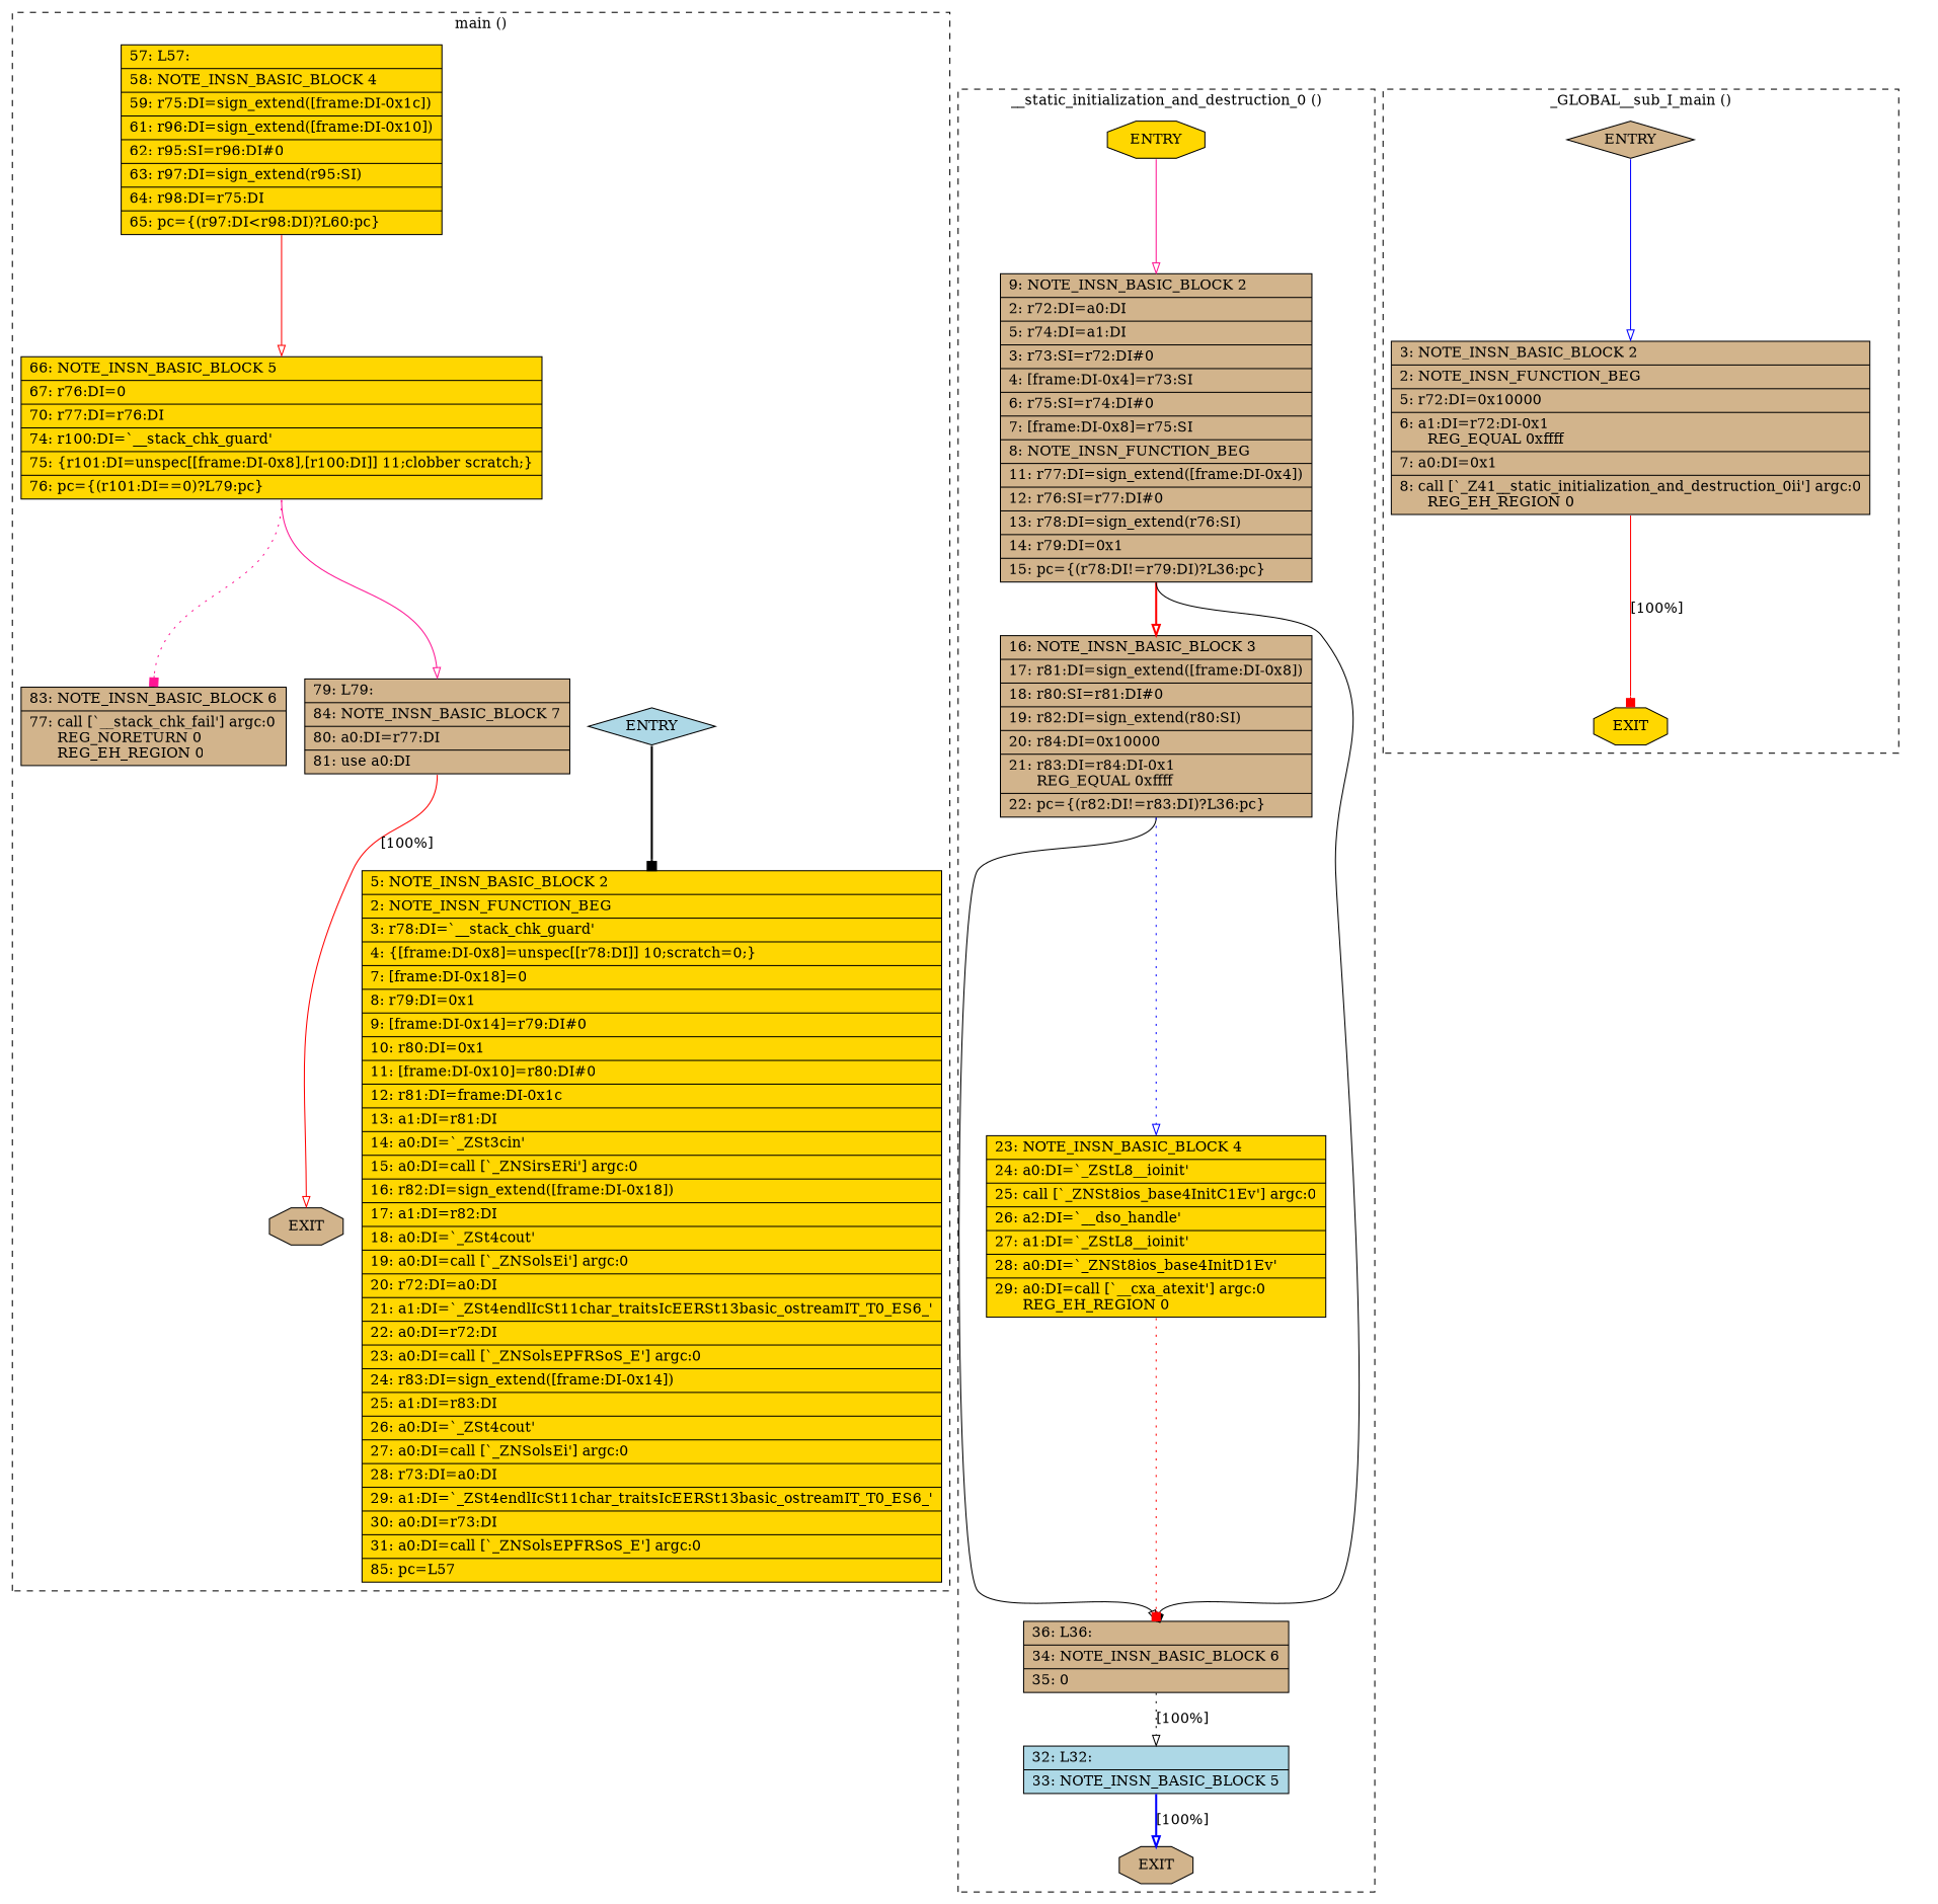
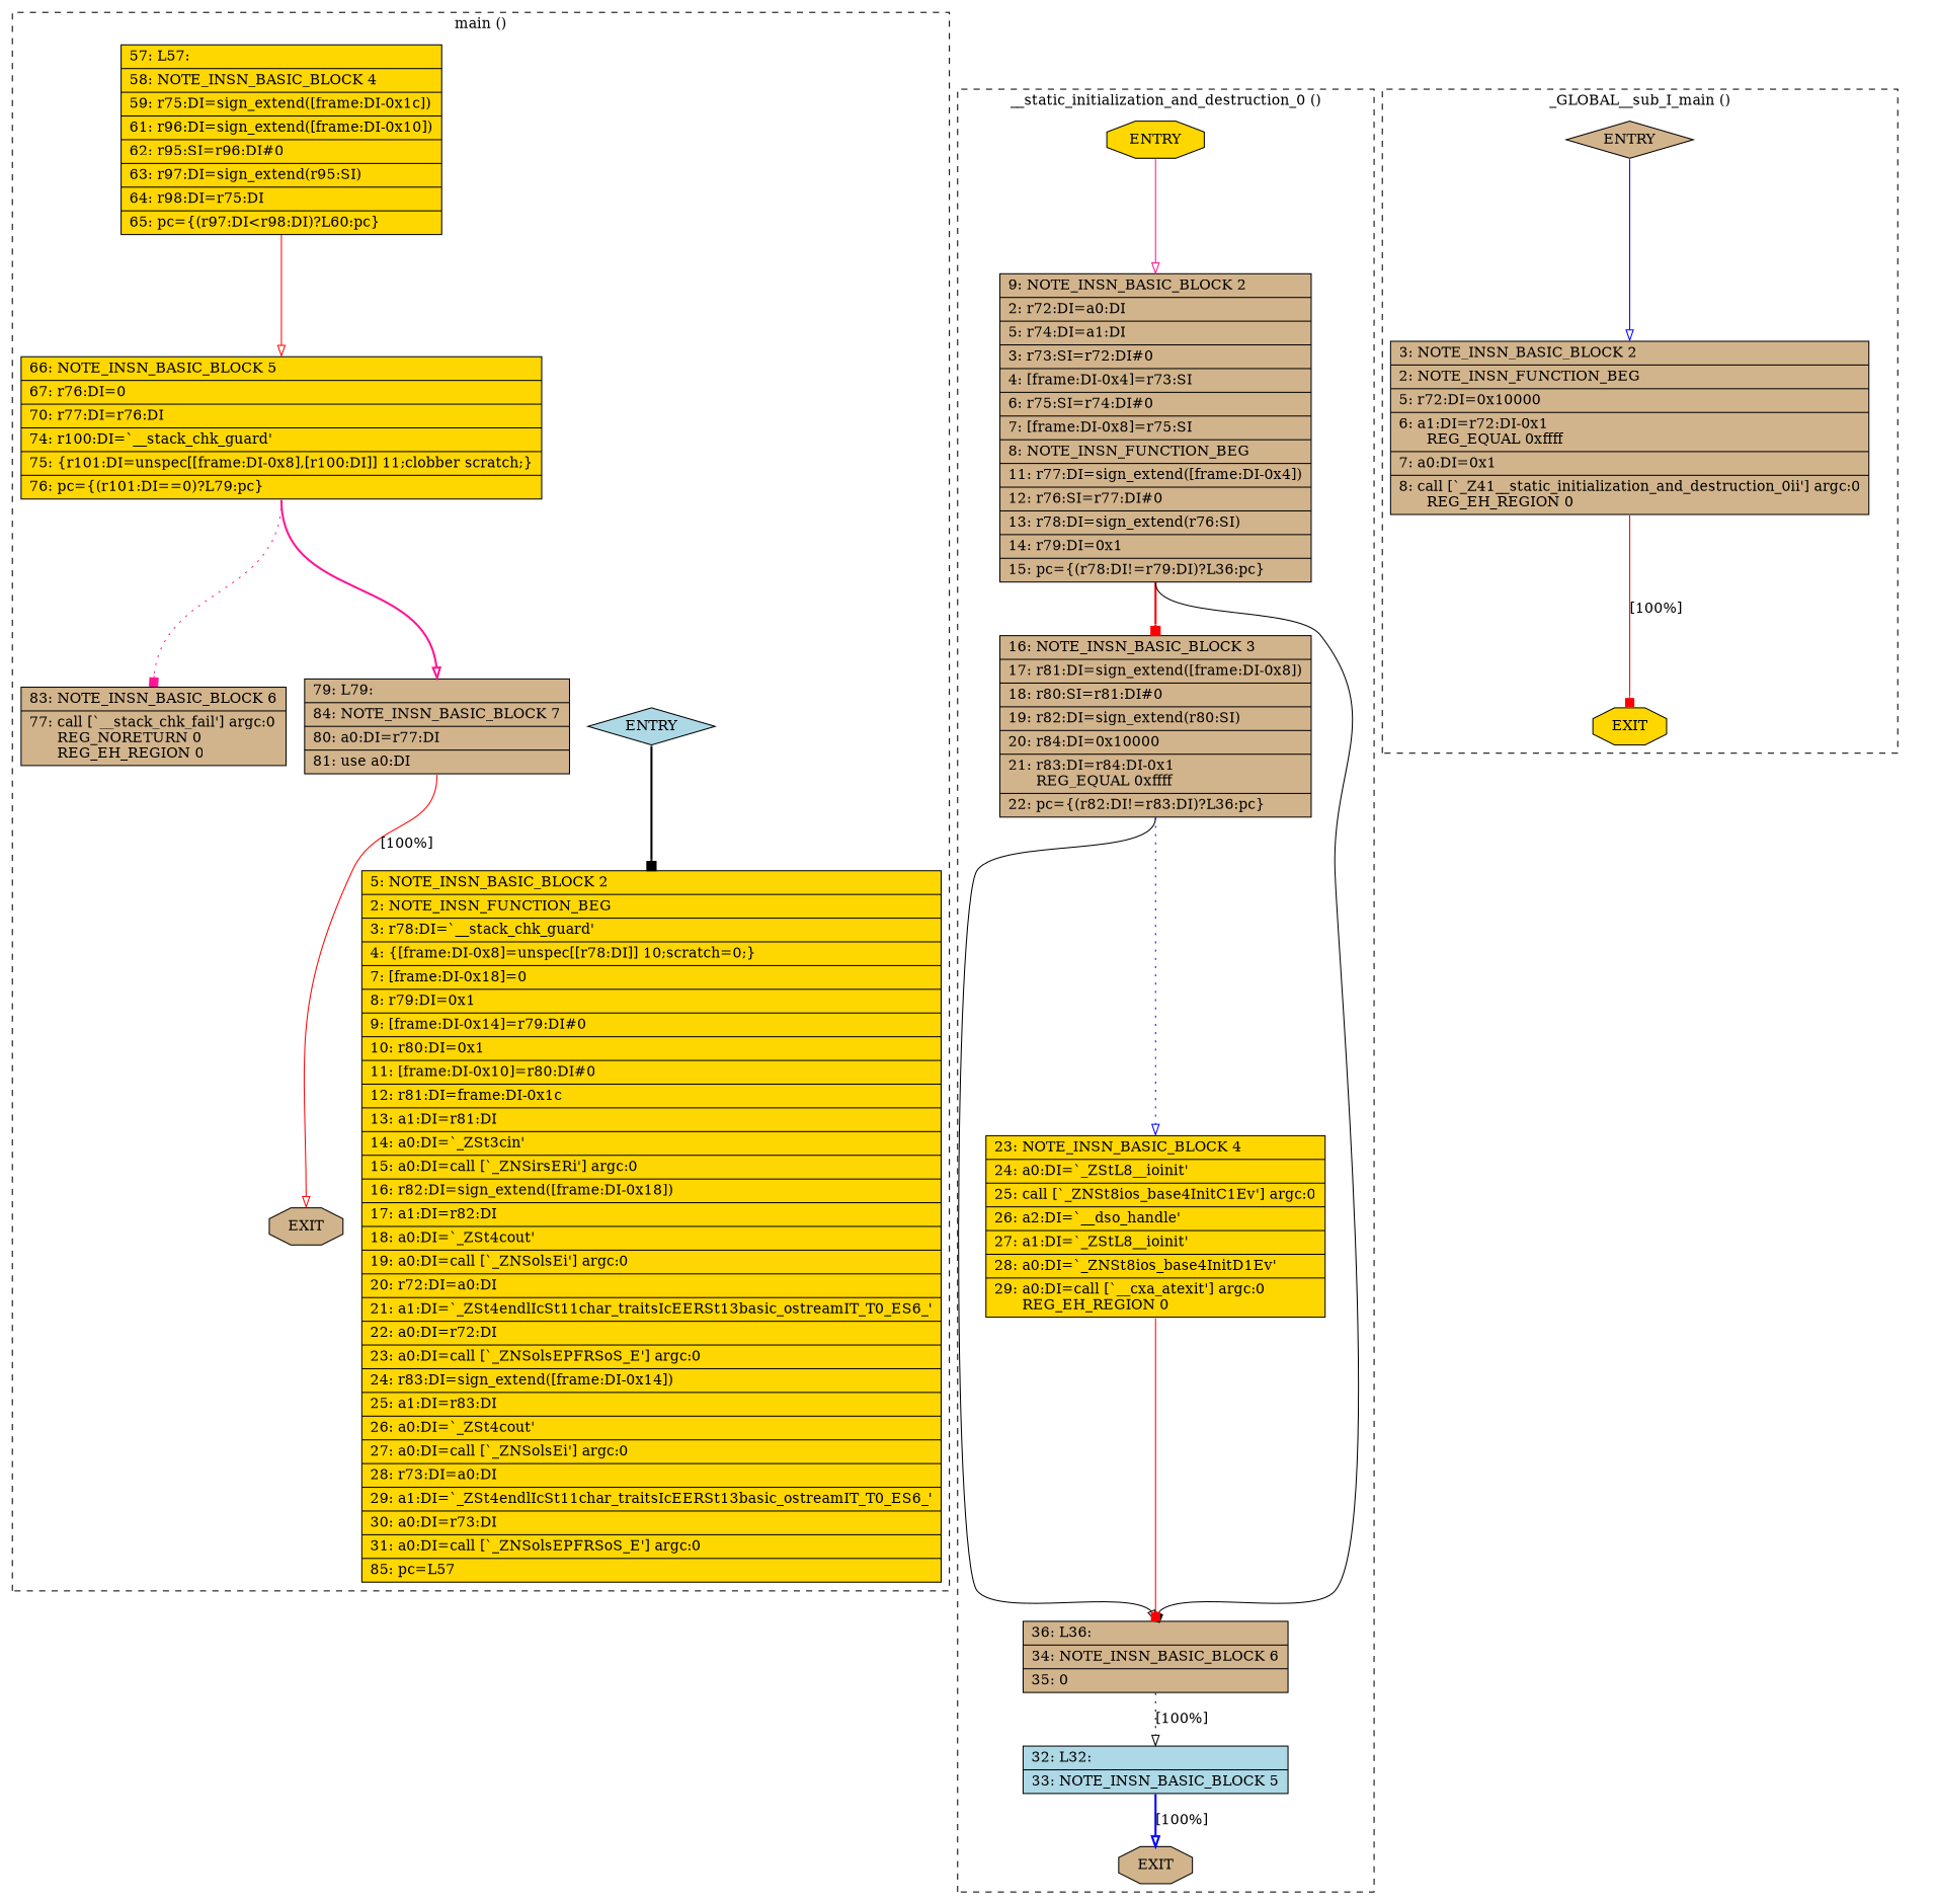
  digraph {
    node [fillcolor=tan shape=record style=filled]
    edge [arrowhead=onormal color=red constraint=true headport=n style=solid tailport=s weight=100]
    n1 [fillcolor=lightblue label=ENTRY shape=diamond]
    n2 [fillcolor=gold label="{\ \ \ \ 5:\ NOTE_INSN_BASIC_BLOCK\ 2\l|\ \ \ \ 2:\ NOTE_INSN_FUNCTION_BEG\l|\ \ \ \ 3:\ r78:DI=`__stack_chk_guard'\l|\ \ \ \ 4:\ \{[frame:DI-0x8]=unspec[[r78:DI]]\ 10;scratch=0;\}\l|\ \ \ \ 7:\ [frame:DI-0x18]=0\l|\ \ \ \ 8:\ r79:DI=0x1\l|\ \ \ \ 9:\ [frame:DI-0x14]=r79:DI#0\l|\ \ \ 10:\ r80:DI=0x1\l|\ \ \ 11:\ [frame:DI-0x10]=r80:DI#0\l|\ \ \ 12:\ r81:DI=frame:DI-0x1c\l|\ \ \ 13:\ a1:DI=r81:DI\l|\ \ \ 14:\ a0:DI=`_ZSt3cin'\l|\ \ \ 15:\ a0:DI=call\ [`_ZNSirsERi']\ argc:0\l|\ \ \ 16:\ r82:DI=sign_extend([frame:DI-0x18])\l|\ \ \ 17:\ a1:DI=r82:DI\l|\ \ \ 18:\ a0:DI=`_ZSt4cout'\l|\ \ \ 19:\ a0:DI=call\ [`_ZNSolsEi']\ argc:0\l|\ \ \ 20:\ r72:DI=a0:DI\l|\ \ \ 21:\ a1:DI=`_ZSt4endlIcSt11char_traitsIcEERSt13basic_ostreamIT_T0_ES6_'\l|\ \ \ 22:\ a0:DI=r72:DI\l|\ \ \ 23:\ a0:DI=call\ [`_ZNSolsEPFRSoS_E']\ argc:0\l|\ \ \ 24:\ r83:DI=sign_extend([frame:DI-0x14])\l|\ \ \ 25:\ a1:DI=r83:DI\l|\ \ \ 26:\ a0:DI=`_ZSt4cout'\l|\ \ \ 27:\ a0:DI=call\ [`_ZNSolsEi']\ argc:0\l|\ \ \ 28:\ r73:DI=a0:DI\l|\ \ \ 29:\ a1:DI=`_ZSt4endlIcSt11char_traitsIcEERSt13basic_ostreamIT_T0_ES6_'\l|\ \ \ 30:\ a0:DI=r73:DI\l|\ \ \ 31:\ a0:DI=call\ [`_ZNSolsEPFRSoS_E']\ argc:0\l|\ \ \ 85:\ pc=L57\l}"]
    n3 [label=EXIT shape=octagon]
    n4 [fillcolor=gold label="{\ \ \ 57:\ L57:\l|\ \ \ 58:\ NOTE_INSN_BASIC_BLOCK\ 4\l|\ \ \ 59:\ r75:DI=sign_extend([frame:DI-0x1c])\l|\ \ \ 61:\ r96:DI=sign_extend([frame:DI-0x10])\l|\ \ \ 62:\ r95:SI=r96:DI#0\l|\ \ \ 63:\ r97:DI=sign_extend(r95:SI)\l|\ \ \ 64:\ r98:DI=r75:DI\l|\ \ \ 65:\ pc=\{(r97:DI\<r98:DI)?L60:pc\}\l}"]
    n5 [fillcolor=gold label="{\ \ \ 66:\ NOTE_INSN_BASIC_BLOCK\ 5\l|\ \ \ 67:\ r76:DI=0\l|\ \ \ 70:\ r77:DI=r76:DI\l|\ \ \ 74:\ r100:DI=`__stack_chk_guard'\l|\ \ \ 75:\ \{r101:DI=unspec[[frame:DI-0x8],[r100:DI]]\ 11;clobber\ scratch;\}\l|\ \ \ 76:\ pc=\{(r101:DI==0)?L79:pc\}\l}"]
    n6 [label="{\ \ \ 83:\ NOTE_INSN_BASIC_BLOCK\ 6\l|\ \ \ 77:\ call\ [`__stack_chk_fail']\ argc:0\l\ \ \ \ \ \ REG_NORETURN\ 0\l\ \ \ \ \ \ REG_EH_REGION\ 0\l}"]
    n7 [label="{\ \ \ 79:\ L79:\l|\ \ \ 84:\ NOTE_INSN_BASIC_BLOCK\ 7\l|\ \ \ 80:\ a0:DI=r77:DI\l|\ \ \ 81:\ use\ a0:DI\l}"]
    n8 [fillcolor=gold label=ENTRY shape=octagon]
    n9 [label="{\ \ \ \ 9:\ NOTE_INSN_BASIC_BLOCK\ 2\l|\ \ \ \ 2:\ r72:DI=a0:DI\l|\ \ \ \ 5:\ r74:DI=a1:DI\l|\ \ \ \ 3:\ r73:SI=r72:DI#0\l|\ \ \ \ 4:\ [frame:DI-0x4]=r73:SI\l|\ \ \ \ 6:\ r75:SI=r74:DI#0\l|\ \ \ \ 7:\ [frame:DI-0x8]=r75:SI\l|\ \ \ \ 8:\ NOTE_INSN_FUNCTION_BEG\l|\ \ \ 11:\ r77:DI=sign_extend([frame:DI-0x4])\l|\ \ \ 12:\ r76:SI=r77:DI#0\l|\ \ \ 13:\ r78:DI=sign_extend(r76:SI)\l|\ \ \ 14:\ r79:DI=0x1\l|\ \ \ 15:\ pc=\{(r78:DI!=r79:DI)?L36:pc\}\l}"]
    n10 [label=EXIT shape=octagon]
    n11 [label="{\ \ \ 16:\ NOTE_INSN_BASIC_BLOCK\ 3\l|\ \ \ 17:\ r81:DI=sign_extend([frame:DI-0x8])\l|\ \ \ 18:\ r80:SI=r81:DI#0\l|\ \ \ 19:\ r82:DI=sign_extend(r80:SI)\l|\ \ \ 20:\ r84:DI=0x10000\l|\ \ \ 21:\ r83:DI=r84:DI-0x1\l\ \ \ \ \ \ REG_EQUAL\ 0xffff\l|\ \ \ 22:\ pc=\{(r82:DI!=r83:DI)?L36:pc\}\l}"]
    n12 [label="{\ \ \ 36:\ L36:\l|\ \ \ 34:\ NOTE_INSN_BASIC_BLOCK\ 6\l|\ \ \ 35:\ 0\l}"]
    n13 [fillcolor=gold label="{\ \ \ 23:\ NOTE_INSN_BASIC_BLOCK\ 4\l|\ \ \ 24:\ a0:DI=`_ZStL8__ioinit'\l|\ \ \ 25:\ call\ [`_ZNSt8ios_base4InitC1Ev']\ argc:0\l|\ \ \ 26:\ a2:DI=`__dso_handle'\l|\ \ \ 27:\ a1:DI=`_ZStL8__ioinit'\l|\ \ \ 28:\ a0:DI=`_ZNSt8ios_base4InitD1Ev'\l|\ \ \ 29:\ a0:DI=call\ [`__cxa_atexit']\ argc:0\l\ \ \ \ \ \ REG_EH_REGION\ 0\l}"]
    n14 [fillcolor=lightblue label="{\ \ \ 32:\ L32:\l|\ \ \ 33:\ NOTE_INSN_BASIC_BLOCK\ 5\l}"]
    n15 [label=ENTRY shape=diamond]
    n16 [label="{\ \ \ \ 3:\ NOTE_INSN_BASIC_BLOCK\ 2\l|\ \ \ \ 2:\ NOTE_INSN_FUNCTION_BEG\l|\ \ \ \ 5:\ r72:DI=0x10000\l|\ \ \ \ 6:\ a1:DI=r72:DI-0x1\l\ \ \ \ \ \ REG_EQUAL\ 0xffff\l|\ \ \ \ 7:\ a0:DI=0x1\l|\ \ \ \ 8:\ call\ [`_Z41__static_initialization_and_destruction_0ii']\ argc:0\l\ \ \ \ \ \ REG_EH_REGION\ 0\l}"]
    n17 [fillcolor=gold label=EXIT shape=octagon]
    subgraph cluster_1 {
      color=black
      label="main ()"
      style=dashed
      n1
      n2
      n3
      n4
      n5
      n6
      n7
    }
    subgraph cluster_2 {
      color=black
      label="__static_initialization_and_destruction_0 ()"
      style=dashed
      n8
      n9
      n10
      n11
      n12
      n13
      n14
    }
    subgraph cluster_3 {
      color=black
      label="_GLOBAL__sub_I_main ()"
      style=dashed
      n15
      n16
      n17
    }
    n1 -> n2 [arrowhead=box color=black style=bold]
    n1 -> n3 [style=invis arrowhead="" color="" weight=""]
    n4 -> n5
    n5 -> n6 [arrowhead=box color=deeppink style=dotted]
-   n5 -> n7 [color=deeppink weight=10]
+   n5 -> n7 [color=deeppink style=bold weight=10]
    n7 -> n3 [label="[100%]"]
    n8 -> n9 [color=deeppink]
    n8 -> n10 [style=invis arrowhead="" color="" weight=""]
-   n9 -> n11 [style=bold]
+   n9 -> n11 [arrowhead=box style=bold]
    n9 -> n12 [arrowhead=box color=black weight=10]
    n11 -> n12 [color=black weight=10]
    n11 -> n13 [color=blue style=dotted]
    n12 -> n14 [color=black label="[100%]" style=dotted]
-   n13 -> n12 [arrowhead=box style=dotted]
+   n13 -> n12 [arrowhead=box]
    n14 -> n10 [color=blue label="[100%]" style=bold]
    n15 -> n16 [color=blue]
    n15 -> n17 [style=invis arrowhead="" color="" weight=""]
    n16 -> n17 [arrowhead=box label="[100%]"]
  }
